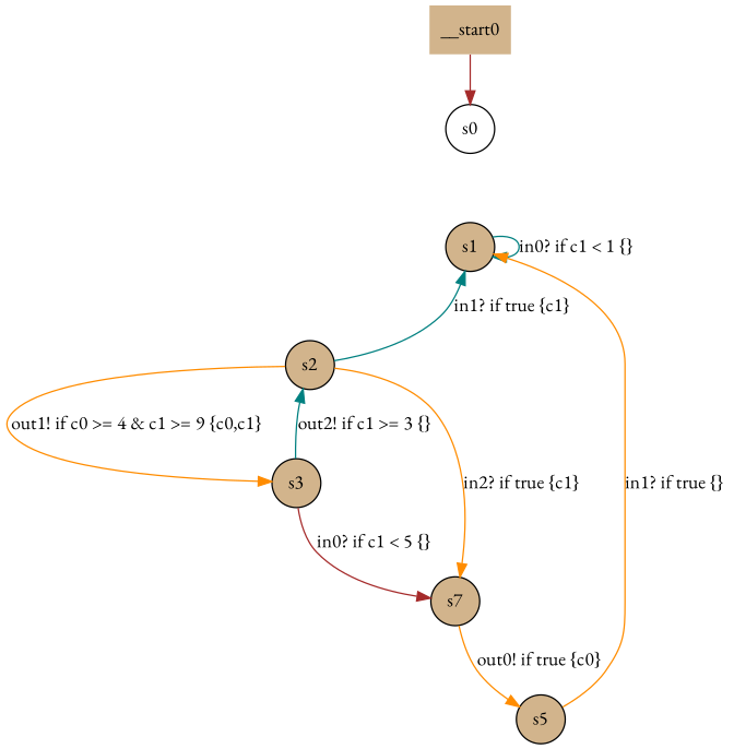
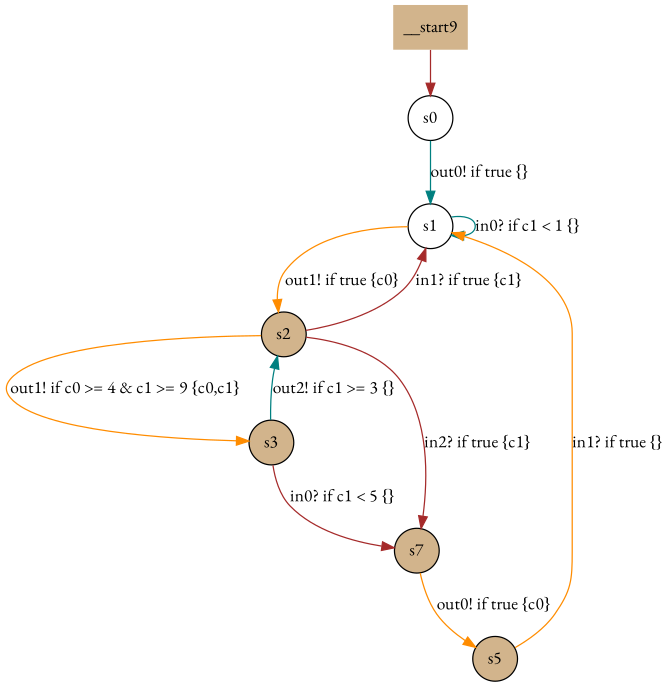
  digraph {
    fontname="EB Garamond"
    node [fillcolor=tan fontname="EB Garamond" shape=circle style=filled margin=0]
    edge [color=darkorange fontname="EB Garamond"]
-   __start0 [shape=none margin=""]
+   __start0 [shape=none label=__start9 margin=""]
    n2 [fillcolor=white label=s0]
-   n3 [label=s1]
+   n3 [fillcolor=white label=s1]
    n4 [label=s2]
    n5 [label=s3]
    n6 [label=s7]
    n7 [label=s5]
    __start0 -> n2 [color=brown]
+   n2 -> n3 [color=teal label="out0! if true {} "]
    n3 -> n3 [color=teal label="in0? if c1 < 1 {} "]
-   n4 -> n3 [color=teal label="in1? if true {c1} "]
+   n3 -> n4 [label="out1! if true {c0} "]
+   n4 -> n3 [color=brown label="in1? if true {c1} "]
    n4 -> n5 [label="out1! if c0 >= 4 & c1 >= 9 {c0,c1} "]
-   n4 -> n6 [label="in2? if true {c1} "]
+   n4 -> n6 [color=brown label="in2? if true {c1} "]
    n5 -> n4 [color=teal label="out2! if c1 >= 3 {} "]
    n5 -> n6 [color=brown label="in0? if c1 < 5 {} "]
    n6 -> n7 [label="out0! if true {c0} "]
    n7 -> n3 [label="in1? if true {} "]
  }
